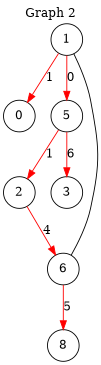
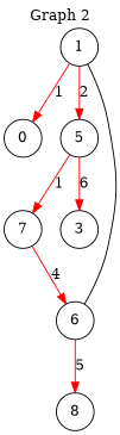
  digraph {
    label="Graph 2"
    labelloc=t
    rankdir=TB
    node [shape=circle]
    edge [color=red]
    1
    0
    5
    6
-   2
+   2 [label=7]
    3
    n7 [label=8]
    1 -> 0 [label=1]
-   1 -> 5 [label=0]
+   1 -> 5 [label=2]
    1 -> 6 [arrowhead=none color=""]
    5 -> 2 [label=1]
    5 -> 3 [label=6]
    6 -> n7 [label=5]
    2 -> 6 [label=4]
  }
